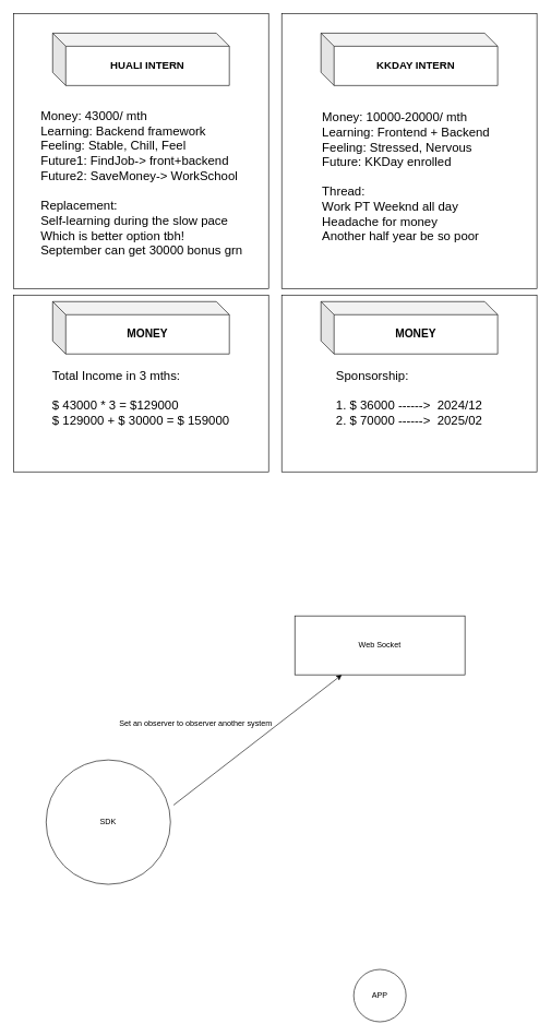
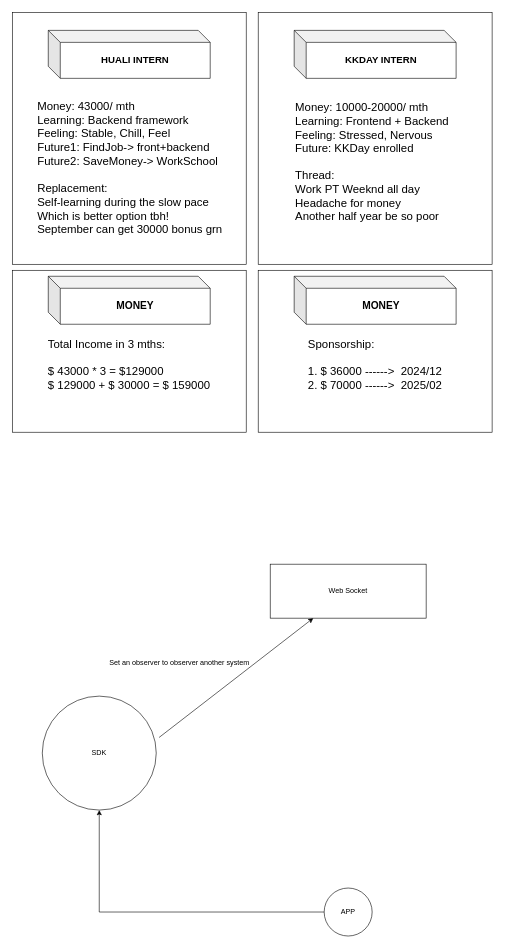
  <mxCell id="0" />
  <mxCell id="1" parent="0" />
  <mxCell id="2" value="&lt;div style=&quot;font-size: 19px; text-align: left;&quot;&gt;&lt;br&gt;&lt;/div&gt;&lt;div style=&quot;font-size: 19px; text-align: left;&quot;&gt;&lt;br&gt;&lt;/div&gt;&lt;div style=&quot;font-size: 19px; text-align: left;&quot;&gt;Total Income in 3 mths:&lt;/div&gt;&lt;div style=&quot;font-size: 19px; text-align: left;&quot;&gt;&lt;br&gt;&lt;/div&gt;&lt;div style=&quot;font-size: 19px; text-align: left;&quot;&gt;$ 43000 * 3 = $129000&amp;nbsp;&lt;/div&gt;&lt;div style=&quot;font-size: 19px; text-align: left;&quot;&gt;$ 129000 + $ 30000 = $ 159000&lt;/div&gt;" style="rounded=0;whiteSpace=wrap;html=1;" parent="1" vertex="1"><mxGeometry x="20" y="450" width="390" height="270" as="geometry" /></mxCell>
  <mxCell id="3" style="edgeStyle=orthogonalEdgeStyle;rounded=0;orthogonalLoop=1;jettySize=auto;html=1;exitX=0.5;exitY=1;exitDx=0;exitDy=0;" parent="1" edge="1"><mxGeometry relative="1" as="geometry"><mxPoint x="215" y="340" as="sourcePoint" /><mxPoint x="215" y="340" as="targetPoint" /></mxGeometry></mxCell>
  <mxCell id="4" value="" style="rounded=0;whiteSpace=wrap;html=1;" parent="1" vertex="1"><mxGeometry x="20" y="20" width="390" height="420" as="geometry" /></mxCell>
  <mxCell id="5" value="" style="rounded=0;whiteSpace=wrap;html=1;" parent="1" vertex="1"><mxGeometry x="430" y="20" width="390" height="420" as="geometry" /></mxCell>
  <mxCell id="6" value="Money: 43000/ mth&lt;div style=&quot;font-size: 19px;&quot;&gt;Learning: Backend framework&lt;/div&gt;&lt;div style=&quot;font-size: 19px;&quot;&gt;Feeling: Stable, Chill, Feel&lt;/div&gt;&lt;div style=&quot;font-size: 19px;&quot;&gt;Future1: FindJob-&amp;gt; front+backend&lt;/div&gt;&lt;div style=&quot;font-size: 19px;&quot;&gt;Future2: SaveMoney-&amp;gt; WorkSchool&lt;br&gt;&lt;/div&gt;&lt;div style=&quot;font-size: 19px;&quot;&gt;&lt;br&gt;&lt;/div&gt;&lt;div style=&quot;font-size: 19px;&quot;&gt;Replacement:&amp;nbsp;&lt;/div&gt;&lt;div style=&quot;font-size: 19px;&quot;&gt;Self-learning during the slow pace&lt;/div&gt;&lt;div style=&quot;font-size: 19px;&quot;&gt;Which is better option tbh!&lt;/div&gt;&lt;div style=&quot;font-size: 19px;&quot;&gt;September can get 30000 bonus grn&lt;/div&gt;" style="text;html=1;align=left;verticalAlign=middle;whiteSpace=wrap;rounded=0;fontSize=19;" parent="1" vertex="1"><mxGeometry x="60" y="100" width="337" height="360" as="geometry" /></mxCell>
  <mxCell id="7" value="Money: 10000-20000/ mth&lt;div style=&quot;font-size: 19px;&quot;&gt;Learning: Frontend + Backend&lt;/div&gt;&lt;div style=&quot;font-size: 19px;&quot;&gt;Feeling: Stressed, Nervous&lt;/div&gt;&lt;div style=&quot;font-size: 19px;&quot;&gt;Future: KKDay enrolled&amp;nbsp;&lt;/div&gt;&lt;div style=&quot;font-size: 19px;&quot;&gt;&lt;br&gt;&lt;/div&gt;&lt;div style=&quot;font-size: 19px;&quot;&gt;Thread:&amp;nbsp;&lt;/div&gt;&lt;div style=&quot;font-size: 19px;&quot;&gt;Work PT Weeknd all day&lt;/div&gt;&lt;div style=&quot;font-size: 19px;&quot;&gt;Headache for money&amp;nbsp;&lt;/div&gt;&lt;div style=&quot;font-size: 19px;&quot;&gt;Another half year be so poor&lt;/div&gt;" style="text;html=1;align=left;verticalAlign=middle;whiteSpace=wrap;rounded=0;fontSize=19;" parent="1" vertex="1"><mxGeometry x="490" y="140" width="320" height="260" as="geometry" /></mxCell>
  <mxCell id="8" value="MONEY" style="shape=cube;whiteSpace=wrap;html=1;boundedLbl=1;backgroundOutline=1;darkOpacity=0.05;darkOpacity2=0.1;fontStyle=1;fontSize=17;" parent="1" vertex="1"><mxGeometry x="80" y="460" width="270" height="80" as="geometry" /></mxCell>
  <mxCell id="9" value="&lt;div style=&quot;font-size: 19px; text-align: left;&quot;&gt;&lt;div&gt;&lt;br&gt;&lt;/div&gt;&lt;div&gt;&lt;br&gt;&lt;/div&gt;&lt;div&gt;Sponsorship:&amp;nbsp;&lt;/div&gt;&lt;div&gt;&amp;nbsp;&lt;/div&gt;&lt;div&gt;1. $ 36000 ------&amp;gt; &amp;nbsp;2024/12&lt;/div&gt;&lt;div&gt;2. $ 70000 ------&amp;gt; &amp;nbsp;2025/02&lt;/div&gt;&lt;/div&gt;" style="rounded=0;whiteSpace=wrap;html=1;" parent="1" vertex="1"><mxGeometry x="430" y="450" width="390" height="270" as="geometry" /></mxCell>
  <mxCell id="10" value="MONEY" style="shape=cube;whiteSpace=wrap;html=1;boundedLbl=1;backgroundOutline=1;darkOpacity=0.05;darkOpacity2=0.1;fontStyle=1;fontSize=17;" parent="1" vertex="1"><mxGeometry x="490" y="460" width="270" height="80" as="geometry" /></mxCell>
  <mxCell id="11" value="&lt;font style=&quot;font-size: 16px;&quot;&gt;HUALI INTERN&lt;/font&gt;" style="shape=cube;whiteSpace=wrap;html=1;boundedLbl=1;backgroundOutline=1;darkOpacity=0.05;darkOpacity2=0.1;fontStyle=1;fontSize=17;" parent="1" vertex="1"><mxGeometry x="80" y="50" width="270" height="80" as="geometry" /></mxCell>
  <mxCell id="12" value="&lt;font style=&quot;font-size: 16px;&quot;&gt;KKDAY INTERN&lt;/font&gt;" style="shape=cube;whiteSpace=wrap;html=1;boundedLbl=1;backgroundOutline=1;darkOpacity=0.05;darkOpacity2=0.1;fontStyle=1;fontSize=17;" parent="1" vertex="1"><mxGeometry x="490" y="50" width="270" height="80" as="geometry" /></mxCell>
  <mxCell id="13" value="SDK" style="ellipse;whiteSpace=wrap;html=1;aspect=fixed;" parent="1" vertex="1"><mxGeometry x="70" y="1160" width="190" height="190" as="geometry" /></mxCell>
  <mxCell id="14" value="" style="endArrow=classic;html=1;rounded=0;exitX=1.025;exitY=0.363;exitDx=0;exitDy=0;exitPerimeter=0;" parent="1" source="13" target="15" edge="1"><mxGeometry width="50" height="50" relative="1" as="geometry"><mxPoint x="430" y="1130" as="sourcePoint" /><mxPoint x="500" y="980" as="targetPoint" /></mxGeometry></mxCell>
  <mxCell id="15" value="Web Socket" style="rounded=0;whiteSpace=wrap;html=1;" parent="1" vertex="1"><mxGeometry x="450" y="940" width="260" height="90" as="geometry" /></mxCell>
+ <mxCell id="16" style="edgeStyle=orthogonalEdgeStyle;rounded=0;orthogonalLoop=1;jettySize=auto;html=1;" parent="1" source="17" target="13" edge="1"><mxGeometry relative="1" as="geometry" /></mxCell>
  <mxCell id="17" value="APP" style="ellipse;whiteSpace=wrap;html=1;aspect=fixed;" parent="1" vertex="1"><mxGeometry x="540" y="1480" width="80" height="80" as="geometry" /></mxCell>
  <mxCell id="18" value="Set an observer to observer another system&amp;nbsp;" style="text;html=1;align=center;verticalAlign=middle;resizable=0;points=[];autosize=1;strokeColor=none;fillColor=none;" parent="1" vertex="1"><mxGeometry x="170" y="1090" width="260" height="30" as="geometry" /></mxCell>
